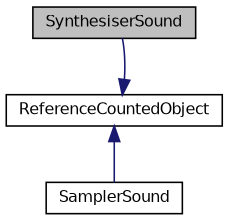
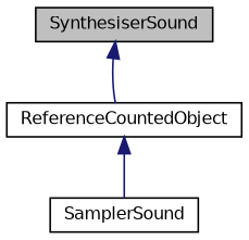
  digraph {
    node [color=black fontname=Helvetica fontsize=10 shape=record]
    edge [color=midnightblue dir=back fontname=Helvetica fontsize=10 labelfontname=Helvetica labelfontsize=10 style=solid]
    n1 [fillcolor=grey75 fontcolor=black height=0.2 label=SynthesiserSound style=filled width=0.4]
    n2 [height=0.2 label=SamplerSound width=0.4]
    n3 [height=0.2 label=ReferenceCountedObject width=0.4]
-   n3 -> n1
+   n1 -> n3
    n3 -> n2
  }
